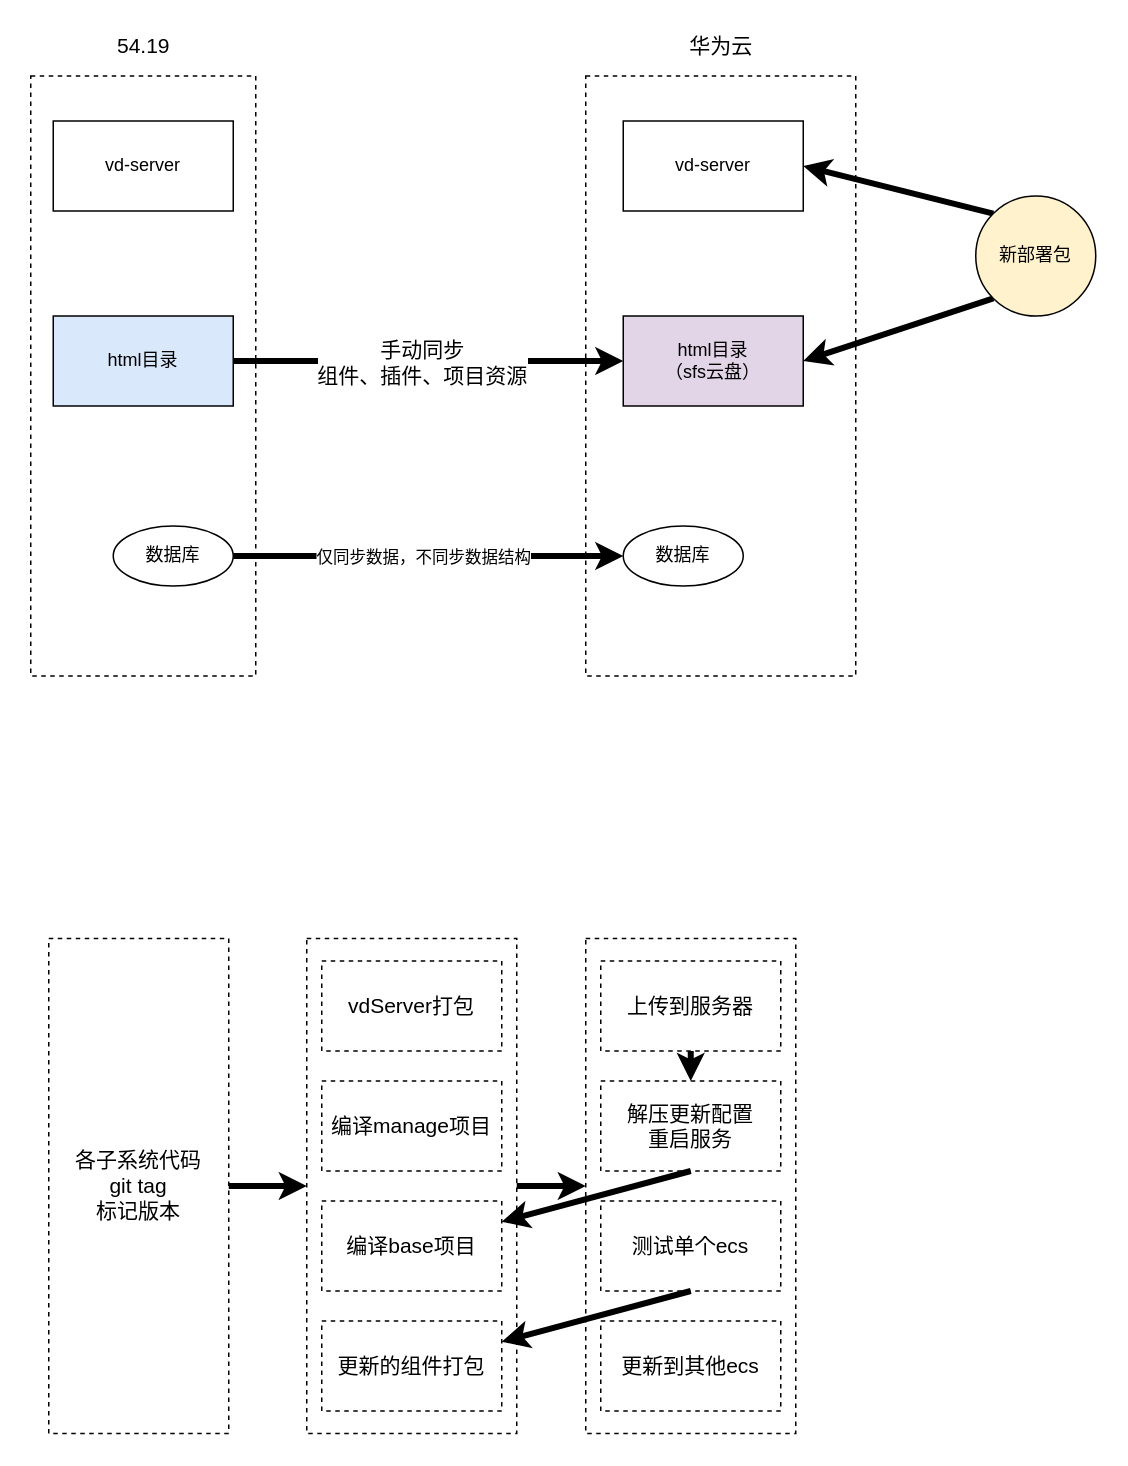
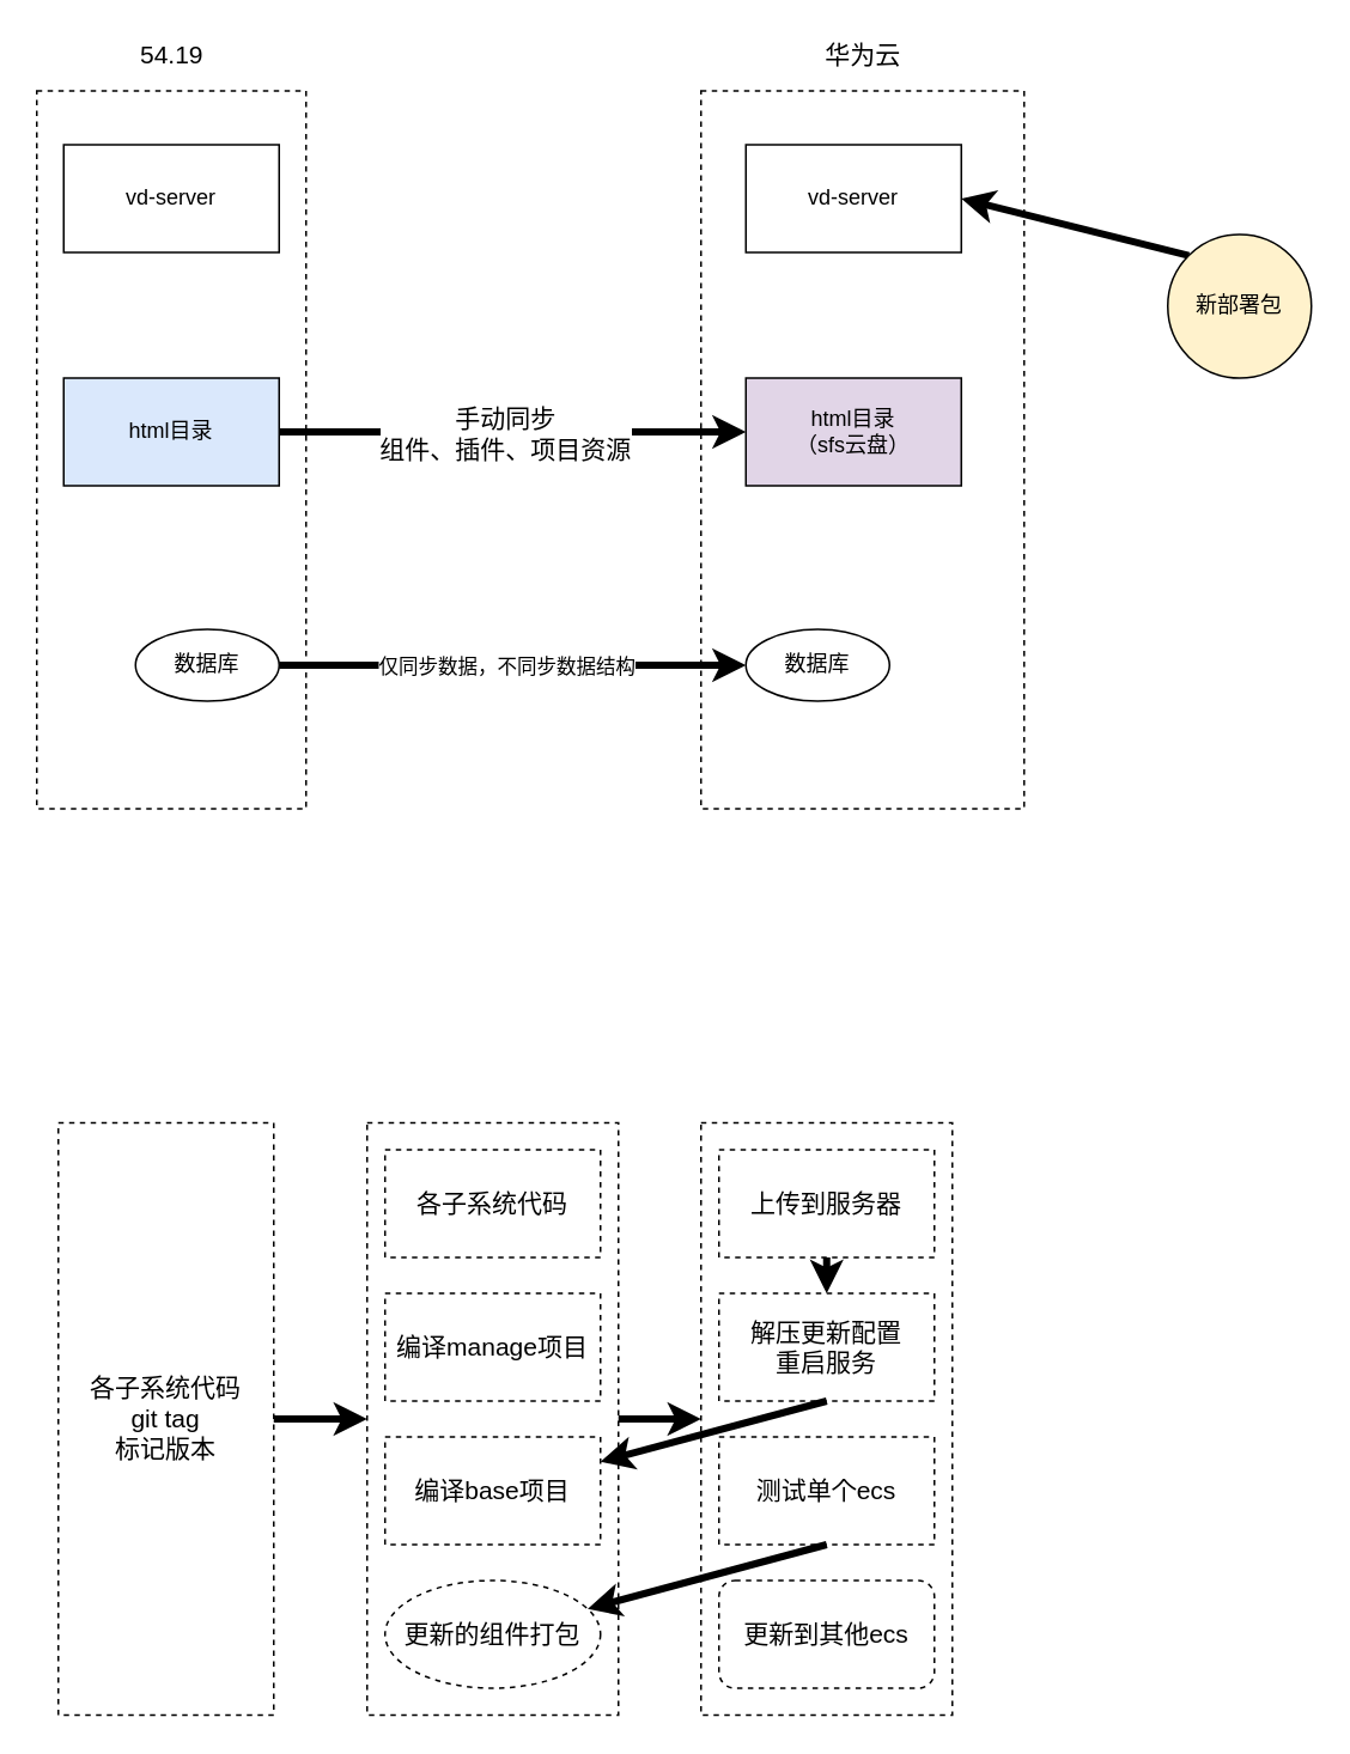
  <mxCell id="0" />
  <mxCell id="1" parent="0" />
  <mxCell id="2" value="" style="whiteSpace=wrap;html=1;dashed=1;fontSize=14;fillColor=none;" vertex="1" parent="1"><mxGeometry x="390" y="625" width="140" height="330" as="geometry" /></mxCell>
  <mxCell id="3" value="" style="whiteSpace=wrap;html=1;dashed=1;fillColor=none;" vertex="1" parent="1"><mxGeometry x="390" y="50" width="180" height="400" as="geometry" /></mxCell>
  <mxCell id="4" style="edgeStyle=none;html=1;exitX=1;exitY=0.5;exitDx=0;exitDy=0;entryX=0;entryY=0.5;entryDx=0;entryDy=0;strokeWidth=4;" edge="1" parent="1" source="6" target="7"><mxGeometry relative="1" as="geometry"><Array as="points"><mxPoint x="305" y="240" /></Array></mxGeometry></mxCell>
  <mxCell id="5" value="手动同步&lt;br&gt;组件、插件、项目资源" style="edgeLabel;html=1;align=center;verticalAlign=middle;resizable=0;points=[];fontSize=14;" vertex="1" connectable="0" parent="4"><mxGeometry x="-0.175" relative="1" as="geometry"><mxPoint x="18" as="offset" /></mxGeometry></mxCell>
  <mxCell id="6" value="html目录" style="whiteSpace=wrap;html=1;fillColor=#dae8fc;" vertex="1" parent="1"><mxGeometry x="35" y="210" width="120" height="60" as="geometry" /></mxCell>
  <mxCell id="7" value="html目录&lt;br&gt;（sfs云盘）" style="whiteSpace=wrap;html=1;fillColor=#e1d5e7;" vertex="1" parent="1"><mxGeometry x="415" y="210" width="120" height="60" as="geometry" /></mxCell>
  <mxCell id="8" style="edgeStyle=none;html=1;entryX=0;entryY=0.5;entryDx=0;entryDy=0;strokeWidth=4;" edge="1" parent="1" source="10" target="11"><mxGeometry relative="1" as="geometry" /></mxCell>
  <mxCell id="9" value="仅同步数据，不同步数据结构" style="edgeLabel;html=1;align=center;verticalAlign=middle;resizable=0;points=[];" vertex="1" connectable="0" parent="8"><mxGeometry x="-0.28" y="-2" relative="1" as="geometry"><mxPoint x="32" y="-2" as="offset" /></mxGeometry></mxCell>
  <mxCell id="10" value="数据库" style="ellipse;whiteSpace=wrap;html=1;" vertex="1" parent="1"><mxGeometry x="75" y="350" width="80" height="40" as="geometry" /></mxCell>
  <mxCell id="11" value="数据库" style="ellipse;whiteSpace=wrap;html=1;" vertex="1" parent="1"><mxGeometry x="415" y="350" width="80" height="40" as="geometry" /></mxCell>
  <mxCell id="12" style="edgeStyle=none;html=1;entryX=1;entryY=0.5;entryDx=0;entryDy=0;strokeWidth=4;exitX=0;exitY=0;exitDx=0;exitDy=0;" edge="1" parent="1" source="14" target="15"><mxGeometry relative="1" as="geometry"><mxPoint x="640" y="140" as="sourcePoint" /><mxPoint x="475" y="80" as="targetPoint" /></mxGeometry></mxCell>
- <mxCell id="13" style="edgeStyle=none;html=1;entryX=1;entryY=0.5;entryDx=0;entryDy=0;strokeWidth=4;exitX=0;exitY=1;exitDx=0;exitDy=0;" edge="1" parent="1" source="14" target="7"><mxGeometry relative="1" as="geometry"><mxPoint x="650" y="170" as="sourcePoint" /><Array as="points" /></mxGeometry></mxCell>
  <mxCell id="14" value="新部署包" style="ellipse;whiteSpace=wrap;html=1;fillColor=#fff2cc;" vertex="1" parent="1"><mxGeometry x="650" y="130" width="80" height="80" as="geometry" /></mxCell>
  <mxCell id="15" value="vd-server" style="whiteSpace=wrap;html=1;" vertex="1" parent="1"><mxGeometry x="415" y="80" width="120" height="60" as="geometry" /></mxCell>
  <mxCell id="16" value="vd-server" style="whiteSpace=wrap;html=1;" vertex="1" parent="1"><mxGeometry x="35" y="80" width="120" height="60" as="geometry" /></mxCell>
  <mxCell id="17" value="" style="whiteSpace=wrap;html=1;dashed=1;fillColor=none;" vertex="1" parent="1"><mxGeometry x="20" y="50" width="150" height="400" as="geometry" /></mxCell>
  <mxCell id="18" value="54.19" style="text;html=1;resizable=0;autosize=1;align=center;verticalAlign=middle;points=[];fillColor=none;strokeColor=none;rounded=0;dashed=1;fontSize=14;" vertex="1" parent="1"><mxGeometry x="70" y="20" width="50" height="20" as="geometry" /></mxCell>
  <mxCell id="19" value="华为云" style="text;html=1;resizable=0;autosize=1;align=center;verticalAlign=middle;points=[];fillColor=none;strokeColor=none;rounded=0;dashed=1;fontSize=14;" vertex="1" parent="1"><mxGeometry x="450" y="20" width="60" height="20" as="geometry" /></mxCell>
- <mxCell id="20" value="vdServer打包" style="whiteSpace=wrap;html=1;dashed=1;fontSize=14;fillColor=none;" vertex="1" parent="1"><mxGeometry x="214" y="640" width="120" height="60" as="geometry" /></mxCell>
+ <mxCell id="20" value="各子系统代码" style="whiteSpace=wrap;html=1;dashed=1;fontSize=14;fillColor=none;" vertex="1" parent="1"><mxGeometry x="214" y="640" width="120" height="60" as="geometry" /></mxCell>
  <mxCell id="21" value="编译manage项目" style="whiteSpace=wrap;html=1;dashed=1;fontSize=14;fillColor=none;" vertex="1" parent="1"><mxGeometry x="214" y="720" width="120" height="60" as="geometry" /></mxCell>
  <mxCell id="22" value="编译base项目" style="whiteSpace=wrap;html=1;dashed=1;fontSize=14;fillColor=none;" vertex="1" parent="1"><mxGeometry x="214" y="800" width="120" height="60" as="geometry" /></mxCell>
  <mxCell id="23" style="edgeStyle=none;html=1;exitX=1;exitY=0.5;exitDx=0;exitDy=0;entryX=0;entryY=0.5;entryDx=0;entryDy=0;fontSize=14;strokeWidth=4;" edge="1" parent="1" source="24" target="27"><mxGeometry relative="1" as="geometry" /></mxCell>
  <mxCell id="24" value="各子系统代码&lt;br&gt;git tag&lt;br&gt;标记版本" style="whiteSpace=wrap;html=1;dashed=1;fontSize=14;fillColor=none;" vertex="1" parent="1"><mxGeometry x="32" y="625" width="120" height="330" as="geometry" /></mxCell>
- <mxCell id="25" value="更新的组件打包" style="whiteSpace=wrap;html=1;dashed=1;fontSize=14;fillColor=none;" vertex="1" parent="1"><mxGeometry x="214" y="880" width="120" height="60" as="geometry" /></mxCell>
+ <mxCell id="25" value="更新的组件打包" style="ellipse;whiteSpace=wrap;html=1;dashed=1;fontSize=14;fillColor=none;" vertex="1" parent="1"><mxGeometry x="214" y="880" width="120" height="60" as="geometry" /></mxCell>
  <mxCell id="26" style="edgeStyle=none;html=1;exitX=1;exitY=0.5;exitDx=0;exitDy=0;entryX=0;entryY=0.5;entryDx=0;entryDy=0;fontSize=14;strokeWidth=4;" edge="1" parent="1" source="27" target="2"><mxGeometry relative="1" as="geometry" /></mxCell>
  <mxCell id="27" value="" style="whiteSpace=wrap;html=1;dashed=1;fontSize=14;fillColor=none;" vertex="1" parent="1"><mxGeometry x="204" y="625" width="140" height="330" as="geometry" /></mxCell>
  <mxCell id="28" style="edgeStyle=none;html=1;exitX=0.5;exitY=1;exitDx=0;exitDy=0;entryX=0.5;entryY=0;entryDx=0;entryDy=0;fontSize=14;strokeWidth=4;" edge="1" parent="1" source="29" target="31"><mxGeometry relative="1" as="geometry" /></mxCell>
  <mxCell id="29" value="上传到服务器" style="whiteSpace=wrap;html=1;dashed=1;fontSize=14;fillColor=none;" vertex="1" parent="1"><mxGeometry x="400" y="640" width="120" height="60" as="geometry" /></mxCell>
  <mxCell id="30" style="edgeStyle=none;html=1;exitX=0.5;exitY=1;exitDx=0;exitDy=0;fontSize=14;strokeWidth=4;" edge="1" parent="1" source="31" target="22"><mxGeometry relative="1" as="geometry" /></mxCell>
  <mxCell id="31" value="解压更新配置&lt;br&gt;重启服务" style="whiteSpace=wrap;html=1;dashed=1;fontSize=14;fillColor=none;" vertex="1" parent="1"><mxGeometry x="400" y="720" width="120" height="60" as="geometry" /></mxCell>
  <mxCell id="32" style="edgeStyle=none;html=1;exitX=0.5;exitY=1;exitDx=0;exitDy=0;fontSize=14;strokeWidth=4;" edge="1" parent="1" source="33" target="25"><mxGeometry relative="1" as="geometry" /></mxCell>
  <mxCell id="33" value="测试单个ecs" style="whiteSpace=wrap;html=1;dashed=1;fontSize=14;fillColor=none;" vertex="1" parent="1"><mxGeometry x="400" y="800" width="120" height="60" as="geometry" /></mxCell>
- <mxCell id="34" value="更新到其他ecs" style="whiteSpace=wrap;html=1;dashed=1;fontSize=14;fillColor=none;" vertex="1" parent="1"><mxGeometry x="400" y="880" width="120" height="60" as="geometry" /></mxCell>
+ <mxCell id="34" value="更新到其他ecs" style="whiteSpace=wrap;html=1;dashed=1;fontSize=14;fillColor=none;rounded=1;" vertex="1" parent="1"><mxGeometry x="400" y="880" width="120" height="60" as="geometry" /></mxCell>
